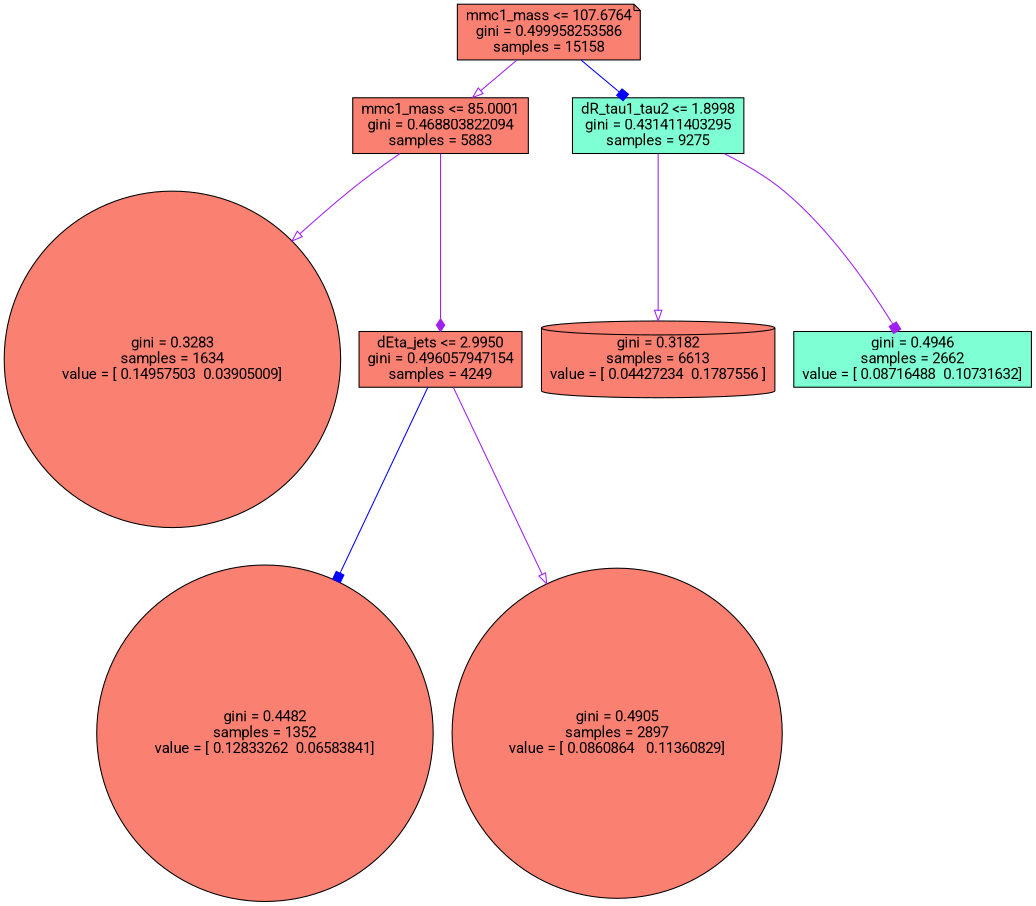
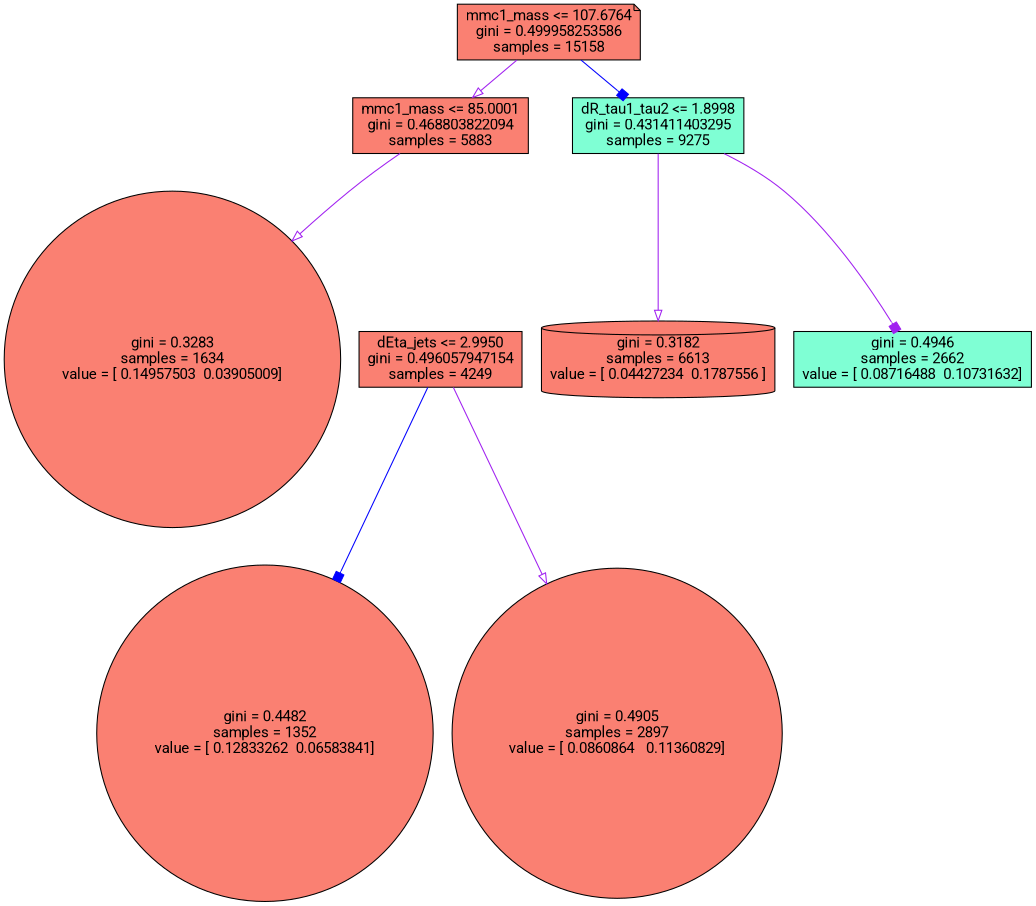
  digraph {
    fontname=Roboto
    node [fillcolor=salmon fontname=Roboto shape=box style=filled]
    edge [arrowhead=onormal color=purple fontname=Roboto]
    n1 [label="mmc1_mass <= 107.6764\ngini = 0.499958253586\nsamples = 15158" shape=note]
    n2 [label="mmc1_mass <= 85.0001\ngini = 0.468803822094\nsamples = 5883"]
    n3 [fillcolor=aquamarine label="dR_tau1_tau2 <= 1.8998\ngini = 0.431411403295\nsamples = 9275"]
    n4 [label="gini = 0.3283\nsamples = 1634\nvalue = [ 0.14957503  0.03905009]" shape=circle]
    n5 [label="dEta_jets <= 2.9950\ngini = 0.496057947154\nsamples = 4249"]
    n6 [label="gini = 0.3182\nsamples = 6613\nvalue = [ 0.04427234  0.1787556 ]" shape=cylinder]
    n7 [fillcolor=aquamarine label="gini = 0.4946\nsamples = 2662\nvalue = [ 0.08716488  0.10731632]"]
    n8 [label="gini = 0.4482\nsamples = 1352\nvalue = [ 0.12833262  0.06583841]" shape=circle]
    n9 [label="gini = 0.4905\nsamples = 2897\nvalue = [ 0.0860864   0.11360829]" shape=circle]
    n1 -> n2
    n1 -> n3 [arrowhead=box color=blue]
    n2 -> n4
-   n2 -> n5 [arrowhead=diamond]
    n3 -> n6
    n3 -> n7 [arrowhead=box]
    n5 -> n8 [arrowhead=box color=blue]
    n5 -> n9
  }
